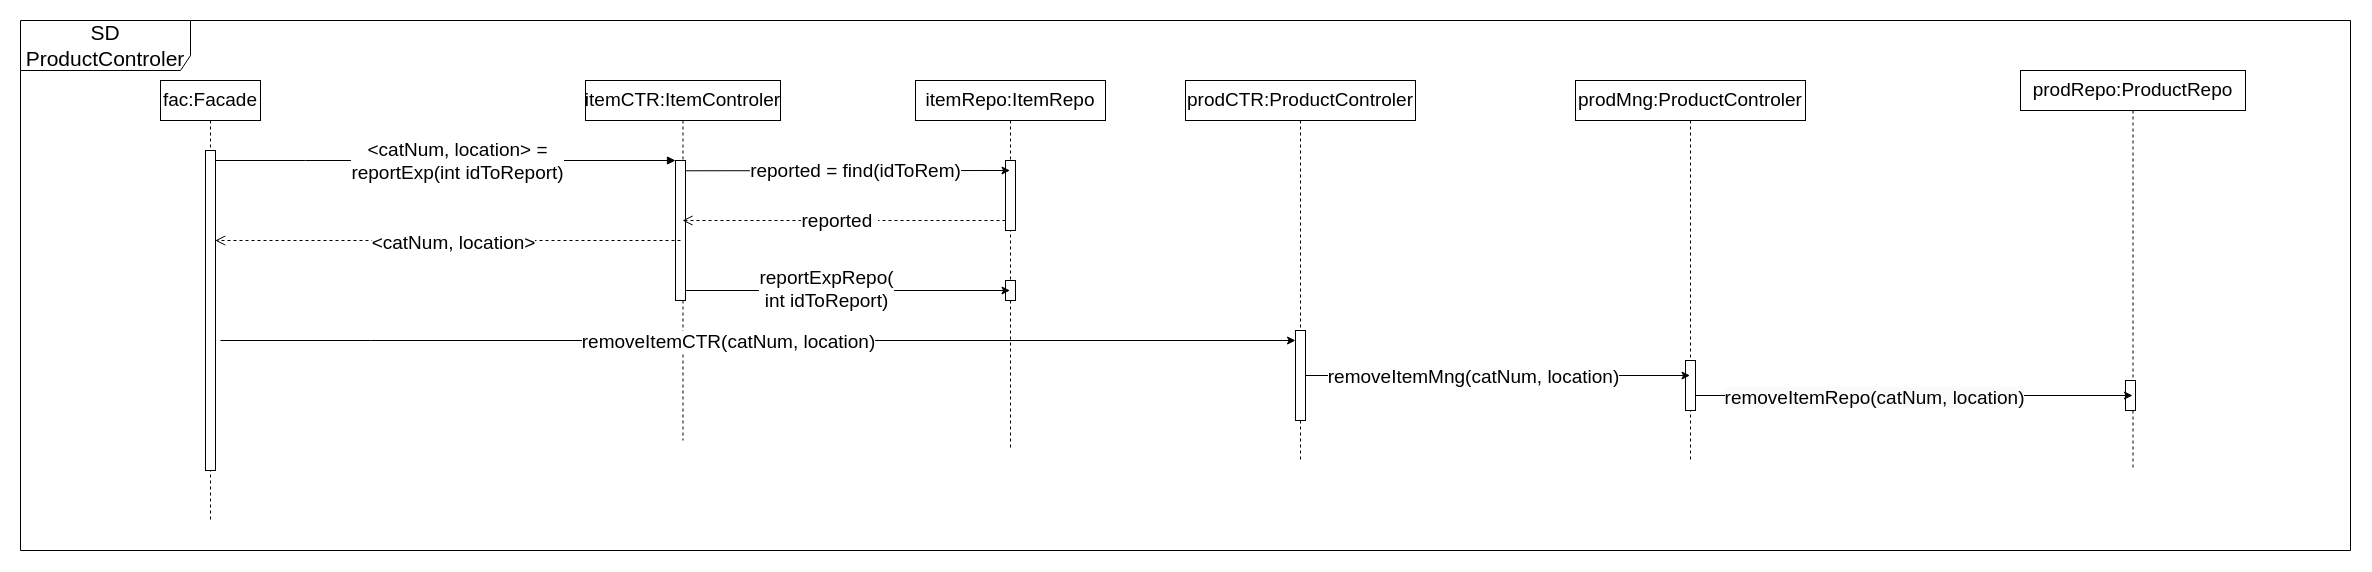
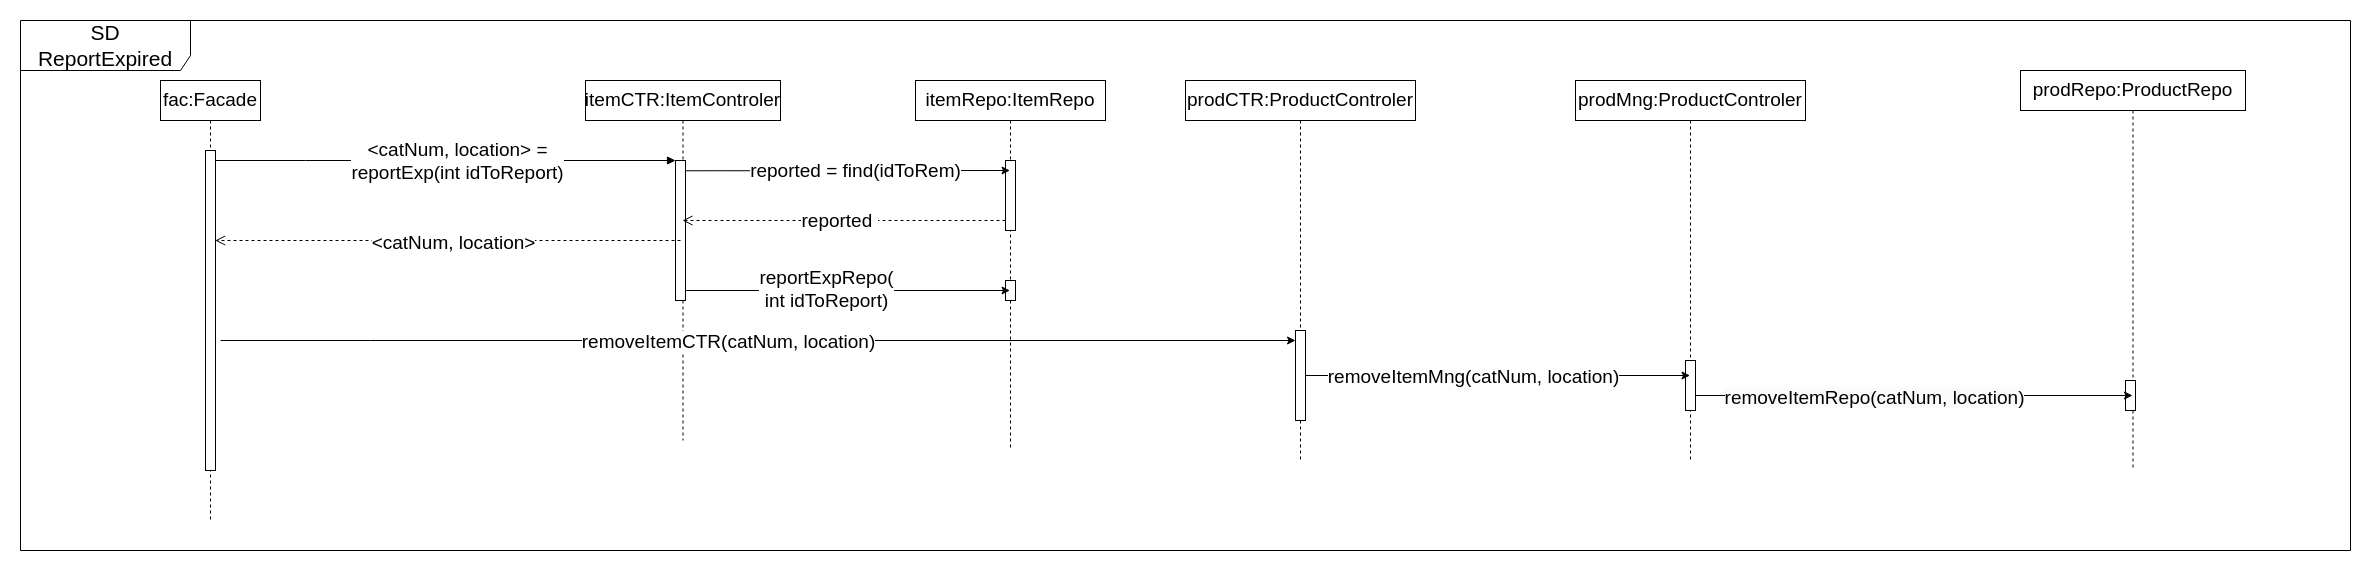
  <mxCell id="0" />
  <mxCell id="1" parent="0" />
  <mxCell id="2" value="itemCTR:ItemControler" style="shape=umlLifeline;perimeter=lifelinePerimeter;whiteSpace=wrap;html=1;container=0;dropTarget=0;collapsible=0;recursiveResize=0;outlineConnect=0;portConstraint=eastwest;newEdgeStyle={&quot;edgeStyle&quot;:&quot;elbowEdgeStyle&quot;,&quot;elbow&quot;:&quot;vertical&quot;,&quot;curved&quot;:0,&quot;rounded&quot;:0};fontSize=19;" parent="1" vertex="1"><mxGeometry x="585" y="80" width="195" height="360" as="geometry" /></mxCell>
  <mxCell id="3" value="" style="html=1;points=[];perimeter=orthogonalPerimeter;outlineConnect=0;targetShapes=umlLifeline;portConstraint=eastwest;newEdgeStyle={&quot;edgeStyle&quot;:&quot;elbowEdgeStyle&quot;,&quot;elbow&quot;:&quot;vertical&quot;,&quot;curved&quot;:0,&quot;rounded&quot;:0};fontSize=19;" parent="2" vertex="1"><mxGeometry x="90" y="80" width="10" height="140" as="geometry" /></mxCell>
  <mxCell id="4" value="" style="html=1;verticalAlign=bottom;endArrow=block;edgeStyle=elbowEdgeStyle;elbow=vertical;curved=0;rounded=0;fontSize=19;" parent="1" target="3" edge="1"><mxGeometry relative="1" as="geometry"><mxPoint x="210" y="160" as="sourcePoint" /><Array as="points"><mxPoint x="305" y="160" /></Array></mxGeometry></mxCell>
  <mxCell id="5" value="&amp;lt;catNum, location&amp;gt; =&lt;br&gt;reportExp(int idToReport) " style="edgeLabel;html=1;align=center;verticalAlign=middle;resizable=0;points=[];fontSize=19;" parent="4" vertex="1" connectable="0"><mxGeometry x="0.057" relative="1" as="geometry"><mxPoint as="offset" /></mxGeometry></mxCell>
  <mxCell id="6" value="itemRepo:ItemRepo" style="shape=umlLifeline;perimeter=lifelinePerimeter;whiteSpace=wrap;html=1;container=0;dropTarget=0;collapsible=0;recursiveResize=0;outlineConnect=0;portConstraint=eastwest;newEdgeStyle={&quot;edgeStyle&quot;:&quot;elbowEdgeStyle&quot;,&quot;elbow&quot;:&quot;vertical&quot;,&quot;curved&quot;:0,&quot;rounded&quot;:0};fontSize=19;" parent="1" vertex="1"><mxGeometry x="915" y="80" width="190" height="370" as="geometry" /></mxCell>
  <mxCell id="7" value="" style="html=1;points=[];perimeter=orthogonalPerimeter;outlineConnect=0;targetShapes=umlLifeline;portConstraint=eastwest;newEdgeStyle={&quot;edgeStyle&quot;:&quot;elbowEdgeStyle&quot;,&quot;elbow&quot;:&quot;vertical&quot;,&quot;curved&quot;:0,&quot;rounded&quot;:0};fontSize=19;" parent="6" vertex="1"><mxGeometry x="90" y="80" width="10" height="70" as="geometry" /></mxCell>
  <mxCell id="8" value="" style="html=1;points=[];perimeter=orthogonalPerimeter;outlineConnect=0;targetShapes=umlLifeline;portConstraint=eastwest;newEdgeStyle={&quot;edgeStyle&quot;:&quot;elbowEdgeStyle&quot;,&quot;elbow&quot;:&quot;vertical&quot;,&quot;curved&quot;:0,&quot;rounded&quot;:0};fontSize=19;" parent="6" vertex="1"><mxGeometry x="90" y="200" width="10" height="20" as="geometry" /></mxCell>
  <mxCell id="9" style="edgeStyle=elbowEdgeStyle;rounded=0;orthogonalLoop=1;jettySize=auto;html=1;elbow=vertical;curved=0;fontSize=19;" parent="1" edge="1"><mxGeometry relative="1" as="geometry"><mxPoint x="685" y="290.001" as="sourcePoint" /><mxPoint x="1009.5" y="290.069" as="targetPoint" /></mxGeometry></mxCell>
  <mxCell id="10" value="reportExpRepo(&lt;div&gt;int idToReport) &lt;/div&gt;" style="edgeLabel;html=1;align=center;verticalAlign=middle;resizable=0;points=[];fontSize=19;" parent="9" vertex="1" connectable="0"><mxGeometry x="-0.13" y="2" relative="1" as="geometry"><mxPoint as="offset" /></mxGeometry></mxCell>
  <mxCell id="11" style="edgeStyle=elbowEdgeStyle;rounded=0;orthogonalLoop=1;jettySize=auto;html=1;elbow=vertical;curved=0;fontSize=19;" parent="1" edge="1"><mxGeometry relative="1" as="geometry"><mxPoint x="685" y="170.281" as="sourcePoint" /><mxPoint x="1009.5" y="170.281" as="targetPoint" /></mxGeometry></mxCell>
  <mxCell id="12" value="reported = find(idToRem)" style="edgeLabel;html=1;align=center;verticalAlign=middle;resizable=0;points=[];fontSize=19;" parent="11" vertex="1" connectable="0"><mxGeometry x="-0.072" y="-1" relative="1" as="geometry"><mxPoint x="19" y="-1" as="offset" /></mxGeometry></mxCell>
  <mxCell id="13" value="" style="html=1;verticalAlign=bottom;endArrow=open;dashed=1;endSize=8;curved=0;rounded=0;fontSize=19;" parent="1" target="2" edge="1"><mxGeometry relative="1" as="geometry"><mxPoint x="1005" y="220" as="sourcePoint" /><mxPoint x="925" y="220" as="targetPoint" /></mxGeometry></mxCell>
  <mxCell id="14" value="reported&amp;nbsp;" style="edgeLabel;html=1;align=center;verticalAlign=middle;resizable=0;points=[];fontSize=19;" parent="13" vertex="1" connectable="0"><mxGeometry x="0.031" relative="1" as="geometry"><mxPoint as="offset" /></mxGeometry></mxCell>
  <mxCell id="15" value="" style="html=1;verticalAlign=bottom;endArrow=open;dashed=1;endSize=8;curved=0;rounded=0;fontSize=19;" parent="1" edge="1"><mxGeometry relative="1" as="geometry"><mxPoint x="680" y="240" as="sourcePoint" /><mxPoint x="214.667" y="240" as="targetPoint" /></mxGeometry></mxCell>
  <mxCell id="16" value="&amp;lt;catNum, location&amp;gt;" style="edgeLabel;html=1;align=center;verticalAlign=middle;resizable=0;points=[];fontSize=19;" parent="15" vertex="1" connectable="0"><mxGeometry x="-0.019" y="2" relative="1" as="geometry"><mxPoint as="offset" /></mxGeometry></mxCell>
  <mxCell id="17" value="prodCTR:ProductControler" style="shape=umlLifeline;perimeter=lifelinePerimeter;whiteSpace=wrap;html=1;container=0;dropTarget=0;collapsible=0;recursiveResize=0;outlineConnect=0;portConstraint=eastwest;newEdgeStyle={&quot;edgeStyle&quot;:&quot;elbowEdgeStyle&quot;,&quot;elbow&quot;:&quot;vertical&quot;,&quot;curved&quot;:0,&quot;rounded&quot;:0};fontSize=19;" parent="1" vertex="1"><mxGeometry x="1185" y="80" width="230" height="380" as="geometry" /></mxCell>
  <mxCell id="18" value="" style="html=1;points=[];perimeter=orthogonalPerimeter;outlineConnect=0;targetShapes=umlLifeline;portConstraint=eastwest;newEdgeStyle={&quot;edgeStyle&quot;:&quot;elbowEdgeStyle&quot;,&quot;elbow&quot;:&quot;vertical&quot;,&quot;curved&quot;:0,&quot;rounded&quot;:0};fontSize=19;" parent="17" vertex="1"><mxGeometry x="110" y="250" width="10" height="90" as="geometry" /></mxCell>
  <mxCell id="19" style="edgeStyle=elbowEdgeStyle;rounded=0;orthogonalLoop=1;jettySize=auto;html=1;elbow=vertical;curved=0;fontSize=19;" parent="1" target="18" edge="1"><mxGeometry relative="1" as="geometry"><mxPoint x="220" y="340" as="sourcePoint" /><mxPoint x="1279.5" y="339.997" as="targetPoint" /><Array as="points"><mxPoint x="370" y="340" /></Array></mxGeometry></mxCell>
  <mxCell id="20" value="removeItemCTR(catNum, location) " style="edgeLabel;html=1;align=center;verticalAlign=middle;resizable=0;points=[];fontSize=19;" parent="19" vertex="1" connectable="0"><mxGeometry x="-0.057" y="-1" relative="1" as="geometry"><mxPoint as="offset" /></mxGeometry></mxCell>
  <mxCell id="21" value="prodMng:ProductControler" style="shape=umlLifeline;perimeter=lifelinePerimeter;whiteSpace=wrap;html=1;container=0;dropTarget=0;collapsible=0;recursiveResize=0;outlineConnect=0;portConstraint=eastwest;newEdgeStyle={&quot;edgeStyle&quot;:&quot;elbowEdgeStyle&quot;,&quot;elbow&quot;:&quot;vertical&quot;,&quot;curved&quot;:0,&quot;rounded&quot;:0};fontSize=19;" parent="1" vertex="1"><mxGeometry x="1575" y="80" width="230" height="380" as="geometry" /></mxCell>
  <mxCell id="22" value="" style="html=1;points=[];perimeter=orthogonalPerimeter;outlineConnect=0;targetShapes=umlLifeline;portConstraint=eastwest;newEdgeStyle={&quot;edgeStyle&quot;:&quot;elbowEdgeStyle&quot;,&quot;elbow&quot;:&quot;vertical&quot;,&quot;curved&quot;:0,&quot;rounded&quot;:0};fontSize=19;" parent="21" vertex="1"><mxGeometry x="110" y="280" width="10" height="50" as="geometry" /></mxCell>
  <mxCell id="23" style="edgeStyle=elbowEdgeStyle;rounded=0;orthogonalLoop=1;jettySize=auto;html=1;elbow=vertical;curved=0;fontSize=19;" parent="1" target="21" edge="1"><mxGeometry relative="1" as="geometry"><mxPoint x="1325" y="375" as="sourcePoint" /><Array as="points"><mxPoint x="1305" y="375" /></Array></mxGeometry></mxCell>
  <mxCell id="24" value="removeItemMng(catNum, location)" style="edgeLabel;html=1;align=center;verticalAlign=middle;resizable=0;points=[];fontSize=19;" parent="23" vertex="1" connectable="0"><mxGeometry x="-0.077" y="-1" relative="1" as="geometry"><mxPoint as="offset" /></mxGeometry></mxCell>
  <mxCell id="25" value="prodRepo:ProductRepo" style="shape=umlLifeline;perimeter=lifelinePerimeter;whiteSpace=wrap;html=1;container=0;dropTarget=0;collapsible=0;recursiveResize=0;outlineConnect=0;portConstraint=eastwest;newEdgeStyle={&quot;edgeStyle&quot;:&quot;elbowEdgeStyle&quot;,&quot;elbow&quot;:&quot;vertical&quot;,&quot;curved&quot;:0,&quot;rounded&quot;:0};fontSize=19;" parent="1" vertex="1"><mxGeometry x="2020" y="70" width="225" height="400" as="geometry" /></mxCell>
  <mxCell id="26" value="" style="html=1;points=[];perimeter=orthogonalPerimeter;outlineConnect=0;targetShapes=umlLifeline;portConstraint=eastwest;newEdgeStyle={&quot;edgeStyle&quot;:&quot;elbowEdgeStyle&quot;,&quot;elbow&quot;:&quot;vertical&quot;,&quot;curved&quot;:0,&quot;rounded&quot;:0};fontSize=19;" parent="25" vertex="1"><mxGeometry x="105" y="310" width="10" height="30" as="geometry" /></mxCell>
  <mxCell id="27" style="edgeStyle=elbowEdgeStyle;rounded=0;orthogonalLoop=1;jettySize=auto;html=1;elbow=vertical;curved=0;fontSize=19;" parent="1" target="25" edge="1"><mxGeometry relative="1" as="geometry"><mxPoint x="1735" y="395" as="sourcePoint" /><Array as="points"><mxPoint x="1695" y="395" /></Array></mxGeometry></mxCell>
  <mxCell id="28" value="&lt;span style=&quot;font-size: 19px; background-color: rgb(251, 251, 251);&quot;&gt;removeItemRepo(catNum, location)&lt;/span&gt;" style="edgeLabel;html=1;align=center;verticalAlign=middle;resizable=0;points=[];fontSize=19;" parent="27" vertex="1" connectable="0"><mxGeometry x="-0.085" y="-2" relative="1" as="geometry"><mxPoint as="offset" /></mxGeometry></mxCell>
  <mxCell id="29" value="fac:Facade" style="shape=umlLifeline;perimeter=lifelinePerimeter;whiteSpace=wrap;html=1;container=0;dropTarget=0;collapsible=0;recursiveResize=0;outlineConnect=0;portConstraint=eastwest;newEdgeStyle={&quot;edgeStyle&quot;:&quot;elbowEdgeStyle&quot;,&quot;elbow&quot;:&quot;vertical&quot;,&quot;curved&quot;:0,&quot;rounded&quot;:0};fontSize=19;" parent="1" vertex="1"><mxGeometry x="160" y="80" width="100" height="440" as="geometry" /></mxCell>
  <mxCell id="30" value="" style="html=1;points=[];perimeter=orthogonalPerimeter;outlineConnect=0;targetShapes=umlLifeline;portConstraint=eastwest;newEdgeStyle={&quot;edgeStyle&quot;:&quot;elbowEdgeStyle&quot;,&quot;elbow&quot;:&quot;vertical&quot;,&quot;curved&quot;:0,&quot;rounded&quot;:0};fontSize=19;" parent="29" vertex="1"><mxGeometry x="45" y="70" width="10" height="320" as="geometry" /></mxCell>
- <mxCell id="31" value="&lt;font style=&quot;font-size: 21px;&quot;&gt;SD ProductControler&lt;/font&gt;" style="shape=umlFrame;whiteSpace=wrap;html=1;pointerEvents=0;width=170;height=50;" parent="1" vertex="1"><mxGeometry x="20" y="20" width="2330" height="530" as="geometry" /></mxCell>
+ <mxCell id="31" value="&lt;font style=&quot;font-size: 21px;&quot;&gt;SD ReportExpired&lt;/font&gt;" style="shape=umlFrame;whiteSpace=wrap;html=1;pointerEvents=0;width=170;height=50;" parent="1" vertex="1"><mxGeometry x="20" y="20" width="2330" height="530" as="geometry" /></mxCell>
